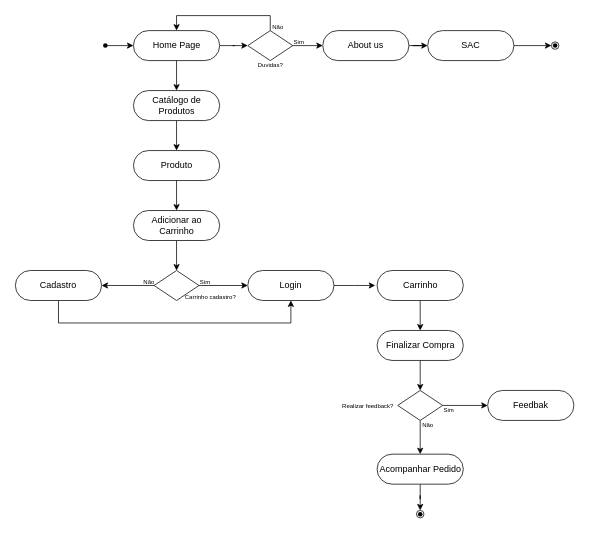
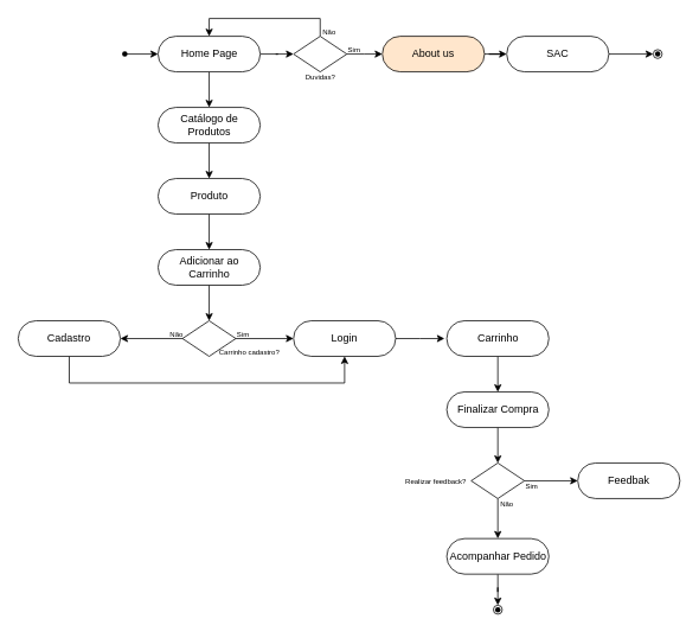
  <mxCell id="0" />
  <mxCell id="1" parent="0" />
  <mxCell id="2" style="edgeStyle=orthogonalEdgeStyle;rounded=0;orthogonalLoop=1;jettySize=auto;html=1;entryX=0;entryY=0.5;entryDx=0;entryDy=0;" edge="1" parent="1" source="3" target="11"><mxGeometry relative="1" as="geometry" /></mxCell>
  <mxCell id="3" value="" style="shape=waypoint;sketch=0;fillStyle=solid;size=6;pointerEvents=1;points=[];fillColor=none;resizable=0;rotatable=0;perimeter=centerPerimeter;snapToPoint=1;" vertex="1" parent="1"><mxGeometry x="130" y="50" width="20" height="20" as="geometry" /></mxCell>
  <mxCell id="4" style="edgeStyle=orthogonalEdgeStyle;rounded=0;orthogonalLoop=1;jettySize=auto;html=1;" edge="1" parent="1" source="5"><mxGeometry relative="1" as="geometry"><mxPoint x="500" y="380" as="targetPoint" /></mxGeometry></mxCell>
  <mxCell id="5" value="Login" style="rounded=1;whiteSpace=wrap;html=1;arcSize=50;" vertex="1" parent="1"><mxGeometry x="330" y="360" width="115" height="40" as="geometry" /></mxCell>
  <mxCell id="6" style="edgeStyle=orthogonalEdgeStyle;rounded=0;orthogonalLoop=1;jettySize=auto;html=1;entryX=1;entryY=0.5;entryDx=0;entryDy=0;" edge="1" parent="1" source="8" target="13"><mxGeometry relative="1" as="geometry" /></mxCell>
  <mxCell id="7" style="edgeStyle=orthogonalEdgeStyle;rounded=0;orthogonalLoop=1;jettySize=auto;html=1;entryX=0;entryY=0.5;entryDx=0;entryDy=0;" edge="1" parent="1" source="8" target="5"><mxGeometry relative="1" as="geometry" /></mxCell>
  <mxCell id="8" value="" style="rhombus;whiteSpace=wrap;html=1;" vertex="1" parent="1"><mxGeometry x="205" y="360" width="60" height="40" as="geometry" /></mxCell>
  <mxCell id="9" style="edgeStyle=orthogonalEdgeStyle;rounded=0;orthogonalLoop=1;jettySize=auto;html=1;entryX=0;entryY=0.5;entryDx=0;entryDy=0;" edge="1" parent="1" source="11" target="40"><mxGeometry relative="1" as="geometry" /></mxCell>
  <mxCell id="10" style="edgeStyle=orthogonalEdgeStyle;rounded=0;orthogonalLoop=1;jettySize=auto;html=1;entryX=0.5;entryY=0;entryDx=0;entryDy=0;" edge="1" parent="1" source="11" target="44"><mxGeometry relative="1" as="geometry" /></mxCell>
  <mxCell id="11" value="Home Page" style="rounded=1;whiteSpace=wrap;html=1;arcSize=50;" vertex="1" parent="1"><mxGeometry x="177.5" y="40" width="115" height="40" as="geometry" /></mxCell>
  <mxCell id="12" style="edgeStyle=orthogonalEdgeStyle;rounded=0;orthogonalLoop=1;jettySize=auto;html=1;entryX=0.5;entryY=1;entryDx=0;entryDy=0;" edge="1" parent="1" source="13" target="5"><mxGeometry relative="1" as="geometry"><Array as="points"><mxPoint x="78" y="430" /><mxPoint x="388" y="430" /></Array></mxGeometry></mxCell>
  <mxCell id="13" value="Cadastro" style="rounded=1;whiteSpace=wrap;html=1;arcSize=50;" vertex="1" parent="1"><mxGeometry x="20" y="360" width="115" height="40" as="geometry" /></mxCell>
  <mxCell id="14" value="&lt;font style=&quot;font-size: 8px;&quot;&gt;Carrinho cadastro?&lt;/font&gt;" style="text;html=1;align=center;verticalAlign=middle;resizable=0;points=[];autosize=1;strokeColor=none;fillColor=none;" vertex="1" parent="1"><mxGeometry x="240" y="380" width="80" height="30" as="geometry" /></mxCell>
  <mxCell id="15" value="&lt;font style=&quot;font-size: 8px;&quot;&gt;Não&lt;/font&gt;" style="text;html=1;align=center;verticalAlign=middle;resizable=0;points=[];autosize=1;strokeColor=none;fillColor=none;" vertex="1" parent="1"><mxGeometry x="177.5" y="360" width="40" height="30" as="geometry" /></mxCell>
  <mxCell id="16" value="&lt;font style=&quot;font-size: 8px;&quot;&gt;Sim&lt;/font&gt;" style="text;html=1;align=center;verticalAlign=middle;resizable=0;points=[];autosize=1;strokeColor=none;fillColor=none;" vertex="1" parent="1"><mxGeometry x="252.5" y="360" width="40" height="30" as="geometry" /></mxCell>
  <mxCell id="17" style="edgeStyle=orthogonalEdgeStyle;rounded=0;orthogonalLoop=1;jettySize=auto;html=1;" edge="1" parent="1" source="18" target="49"><mxGeometry relative="1" as="geometry" /></mxCell>
  <mxCell id="18" value="SAC" style="rounded=1;whiteSpace=wrap;html=1;arcSize=50;" vertex="1" parent="1"><mxGeometry x="570" y="40" width="115" height="40" as="geometry" /></mxCell>
  <mxCell id="19" style="edgeStyle=orthogonalEdgeStyle;rounded=0;orthogonalLoop=1;jettySize=auto;html=1;entryX=0.5;entryY=0;entryDx=0;entryDy=0;" edge="1" parent="1" source="20" target="23"><mxGeometry relative="1" as="geometry" /></mxCell>
  <mxCell id="20" value="Produto" style="rounded=1;whiteSpace=wrap;html=1;arcSize=50;" vertex="1" parent="1"><mxGeometry x="177.5" y="200" width="115" height="40" as="geometry" /></mxCell>
  <mxCell id="21" value="Feedbak" style="rounded=1;whiteSpace=wrap;html=1;arcSize=50;" vertex="1" parent="1"><mxGeometry x="650" y="520" width="115" height="40" as="geometry" /></mxCell>
  <mxCell id="22" style="edgeStyle=orthogonalEdgeStyle;rounded=0;orthogonalLoop=1;jettySize=auto;html=1;entryX=0.5;entryY=0;entryDx=0;entryDy=0;" edge="1" parent="1" source="23" target="8"><mxGeometry relative="1" as="geometry" /></mxCell>
  <mxCell id="23" value="Adicionar ao Carrinho" style="rounded=1;whiteSpace=wrap;html=1;arcSize=50;" vertex="1" parent="1"><mxGeometry x="177.5" y="280" width="115" height="40" as="geometry" /></mxCell>
  <mxCell id="24" style="edgeStyle=orthogonalEdgeStyle;rounded=0;orthogonalLoop=1;jettySize=auto;html=1;" edge="1" parent="1" source="25" target="30"><mxGeometry relative="1" as="geometry" /></mxCell>
  <mxCell id="25" value="Finalizar Compra" style="rounded=1;whiteSpace=wrap;html=1;arcSize=50;" vertex="1" parent="1"><mxGeometry x="502.5" y="440" width="115" height="40" as="geometry" /></mxCell>
  <mxCell id="26" style="edgeStyle=orthogonalEdgeStyle;rounded=0;orthogonalLoop=1;jettySize=auto;html=1;entryX=0.5;entryY=0;entryDx=0;entryDy=0;" edge="1" parent="1" source="27" target="37"><mxGeometry relative="1" as="geometry" /></mxCell>
  <mxCell id="27" value="Acompanhar Pedido" style="rounded=1;whiteSpace=wrap;html=1;arcSize=50;" vertex="1" parent="1"><mxGeometry x="502.5" y="605" width="115" height="40" as="geometry" /></mxCell>
  <mxCell id="28" style="edgeStyle=orthogonalEdgeStyle;rounded=0;orthogonalLoop=1;jettySize=auto;html=1;entryX=0.5;entryY=0;entryDx=0;entryDy=0;" edge="1" parent="1" source="30" target="27"><mxGeometry relative="1" as="geometry" /></mxCell>
  <mxCell id="29" style="edgeStyle=orthogonalEdgeStyle;rounded=0;orthogonalLoop=1;jettySize=auto;html=1;entryX=0;entryY=0.5;entryDx=0;entryDy=0;" edge="1" parent="1" source="30" target="21"><mxGeometry relative="1" as="geometry" /></mxCell>
  <mxCell id="30" value="" style="rhombus;whiteSpace=wrap;html=1;" vertex="1" parent="1"><mxGeometry x="530" y="520" width="60" height="40" as="geometry" /></mxCell>
  <mxCell id="31" value="&lt;font style=&quot;font-size: 8px;&quot;&gt;Sim&lt;/font&gt;" style="text;html=1;align=center;verticalAlign=middle;resizable=0;points=[];autosize=1;strokeColor=none;fillColor=none;" vertex="1" parent="1"><mxGeometry x="577.5" y="530" width="40" height="30" as="geometry" /></mxCell>
  <mxCell id="32" value="&lt;font style=&quot;font-size: 8px;&quot;&gt;Não&lt;/font&gt;" style="text;html=1;align=center;verticalAlign=middle;resizable=0;points=[];autosize=1;strokeColor=none;fillColor=none;" vertex="1" parent="1"><mxGeometry x="550" y="550" width="40" height="30" as="geometry" /></mxCell>
  <mxCell id="33" value="&lt;span style=&quot;font-size: 8px;&quot;&gt;Realizar feedback?&lt;/span&gt;" style="text;html=1;align=center;verticalAlign=middle;resizable=0;points=[];autosize=1;strokeColor=none;fillColor=none;" vertex="1" parent="1"><mxGeometry x="445" y="525" width="90" height="30" as="geometry" /></mxCell>
  <mxCell id="34" style="edgeStyle=orthogonalEdgeStyle;rounded=0;orthogonalLoop=1;jettySize=auto;html=1;entryX=0;entryY=0.5;entryDx=0;entryDy=0;" edge="1" parent="1" source="35" target="18"><mxGeometry relative="1" as="geometry" /></mxCell>
- <mxCell id="35" value="About us" style="rounded=1;whiteSpace=wrap;html=1;arcSize=50;" vertex="1" parent="1"><mxGeometry x="430" y="40" width="115" height="40" as="geometry" /></mxCell>
+ <mxCell id="35" value="About us" style="rounded=1;whiteSpace=wrap;html=1;arcSize=50;fillColor=#ffe6cc;" vertex="1" parent="1"><mxGeometry x="430" y="40" width="115" height="40" as="geometry" /></mxCell>
  <mxCell id="36" value="" style="shape=waypoint;sketch=0;fillStyle=solid;size=6;pointerEvents=1;points=[];fillColor=none;resizable=0;rotatable=0;perimeter=centerPerimeter;snapToPoint=1;" vertex="1" parent="1"><mxGeometry x="550" y="675" width="20" height="20" as="geometry" /></mxCell>
  <mxCell id="37" value="" style="ellipse;whiteSpace=wrap;html=1;aspect=fixed;fillColor=none;" vertex="1" parent="1"><mxGeometry x="555" y="680" width="10" height="10" as="geometry" /></mxCell>
  <mxCell id="38" style="edgeStyle=orthogonalEdgeStyle;rounded=0;orthogonalLoop=1;jettySize=auto;html=1;" edge="1" parent="1" source="40" target="35"><mxGeometry relative="1" as="geometry"><mxPoint x="410" y="30" as="targetPoint" /><Array as="points"><mxPoint x="410" y="60" /><mxPoint x="410" y="60" /></Array></mxGeometry></mxCell>
  <mxCell id="39" style="edgeStyle=orthogonalEdgeStyle;rounded=0;orthogonalLoop=1;jettySize=auto;html=1;entryX=0.5;entryY=0;entryDx=0;entryDy=0;" edge="1" parent="1" source="40" target="11"><mxGeometry relative="1" as="geometry"><Array as="points"><mxPoint x="360" y="20" /><mxPoint x="235" y="20" /></Array></mxGeometry></mxCell>
  <mxCell id="40" value="" style="rhombus;whiteSpace=wrap;html=1;" vertex="1" parent="1"><mxGeometry x="330" y="40" width="60" height="40" as="geometry" /></mxCell>
  <mxCell id="41" value="&lt;span style=&quot;font-size: 8px;&quot;&gt;Duvidas?&lt;/span&gt;" style="text;html=1;align=center;verticalAlign=middle;resizable=0;points=[];autosize=1;strokeColor=none;fillColor=none;" vertex="1" parent="1"><mxGeometry x="330" y="70" width="60" height="30" as="geometry" /></mxCell>
  <mxCell id="42" value="&lt;font style=&quot;font-size: 8px;&quot;&gt;Sim&lt;/font&gt;" style="text;html=1;align=center;verticalAlign=middle;resizable=0;points=[];autosize=1;strokeColor=none;fillColor=none;" vertex="1" parent="1"><mxGeometry x="377.5" y="40" width="40" height="30" as="geometry" /></mxCell>
  <mxCell id="43" style="edgeStyle=orthogonalEdgeStyle;rounded=0;orthogonalLoop=1;jettySize=auto;html=1;entryX=0.5;entryY=0;entryDx=0;entryDy=0;" edge="1" parent="1" source="44" target="20"><mxGeometry relative="1" as="geometry" /></mxCell>
  <mxCell id="44" value="Catálogo de Produtos" style="rounded=1;whiteSpace=wrap;html=1;arcSize=50;" vertex="1" parent="1"><mxGeometry x="177.5" y="120" width="115" height="40" as="geometry" /></mxCell>
  <mxCell id="45" value="&lt;font style=&quot;font-size: 8px;&quot;&gt;Não&lt;/font&gt;" style="text;html=1;align=center;verticalAlign=middle;resizable=0;points=[];autosize=1;strokeColor=none;fillColor=none;" vertex="1" parent="1"><mxGeometry x="350" y="20" width="40" height="30" as="geometry" /></mxCell>
  <mxCell id="46" style="edgeStyle=orthogonalEdgeStyle;rounded=0;orthogonalLoop=1;jettySize=auto;html=1;entryX=0.5;entryY=0;entryDx=0;entryDy=0;" edge="1" parent="1" source="47" target="25"><mxGeometry relative="1" as="geometry" /></mxCell>
  <mxCell id="47" value="Carrinho" style="rounded=1;whiteSpace=wrap;html=1;arcSize=50;" vertex="1" parent="1"><mxGeometry x="502.5" y="360" width="115" height="40" as="geometry" /></mxCell>
  <mxCell id="48" value="" style="shape=waypoint;sketch=0;fillStyle=solid;size=6;pointerEvents=1;points=[];fillColor=none;resizable=0;rotatable=0;perimeter=centerPerimeter;snapToPoint=1;" vertex="1" parent="1"><mxGeometry x="730" y="50" width="20" height="20" as="geometry" /></mxCell>
  <mxCell id="49" value="" style="ellipse;whiteSpace=wrap;html=1;aspect=fixed;fillColor=none;" vertex="1" parent="1"><mxGeometry x="735" y="55" width="10" height="10" as="geometry" /></mxCell>
